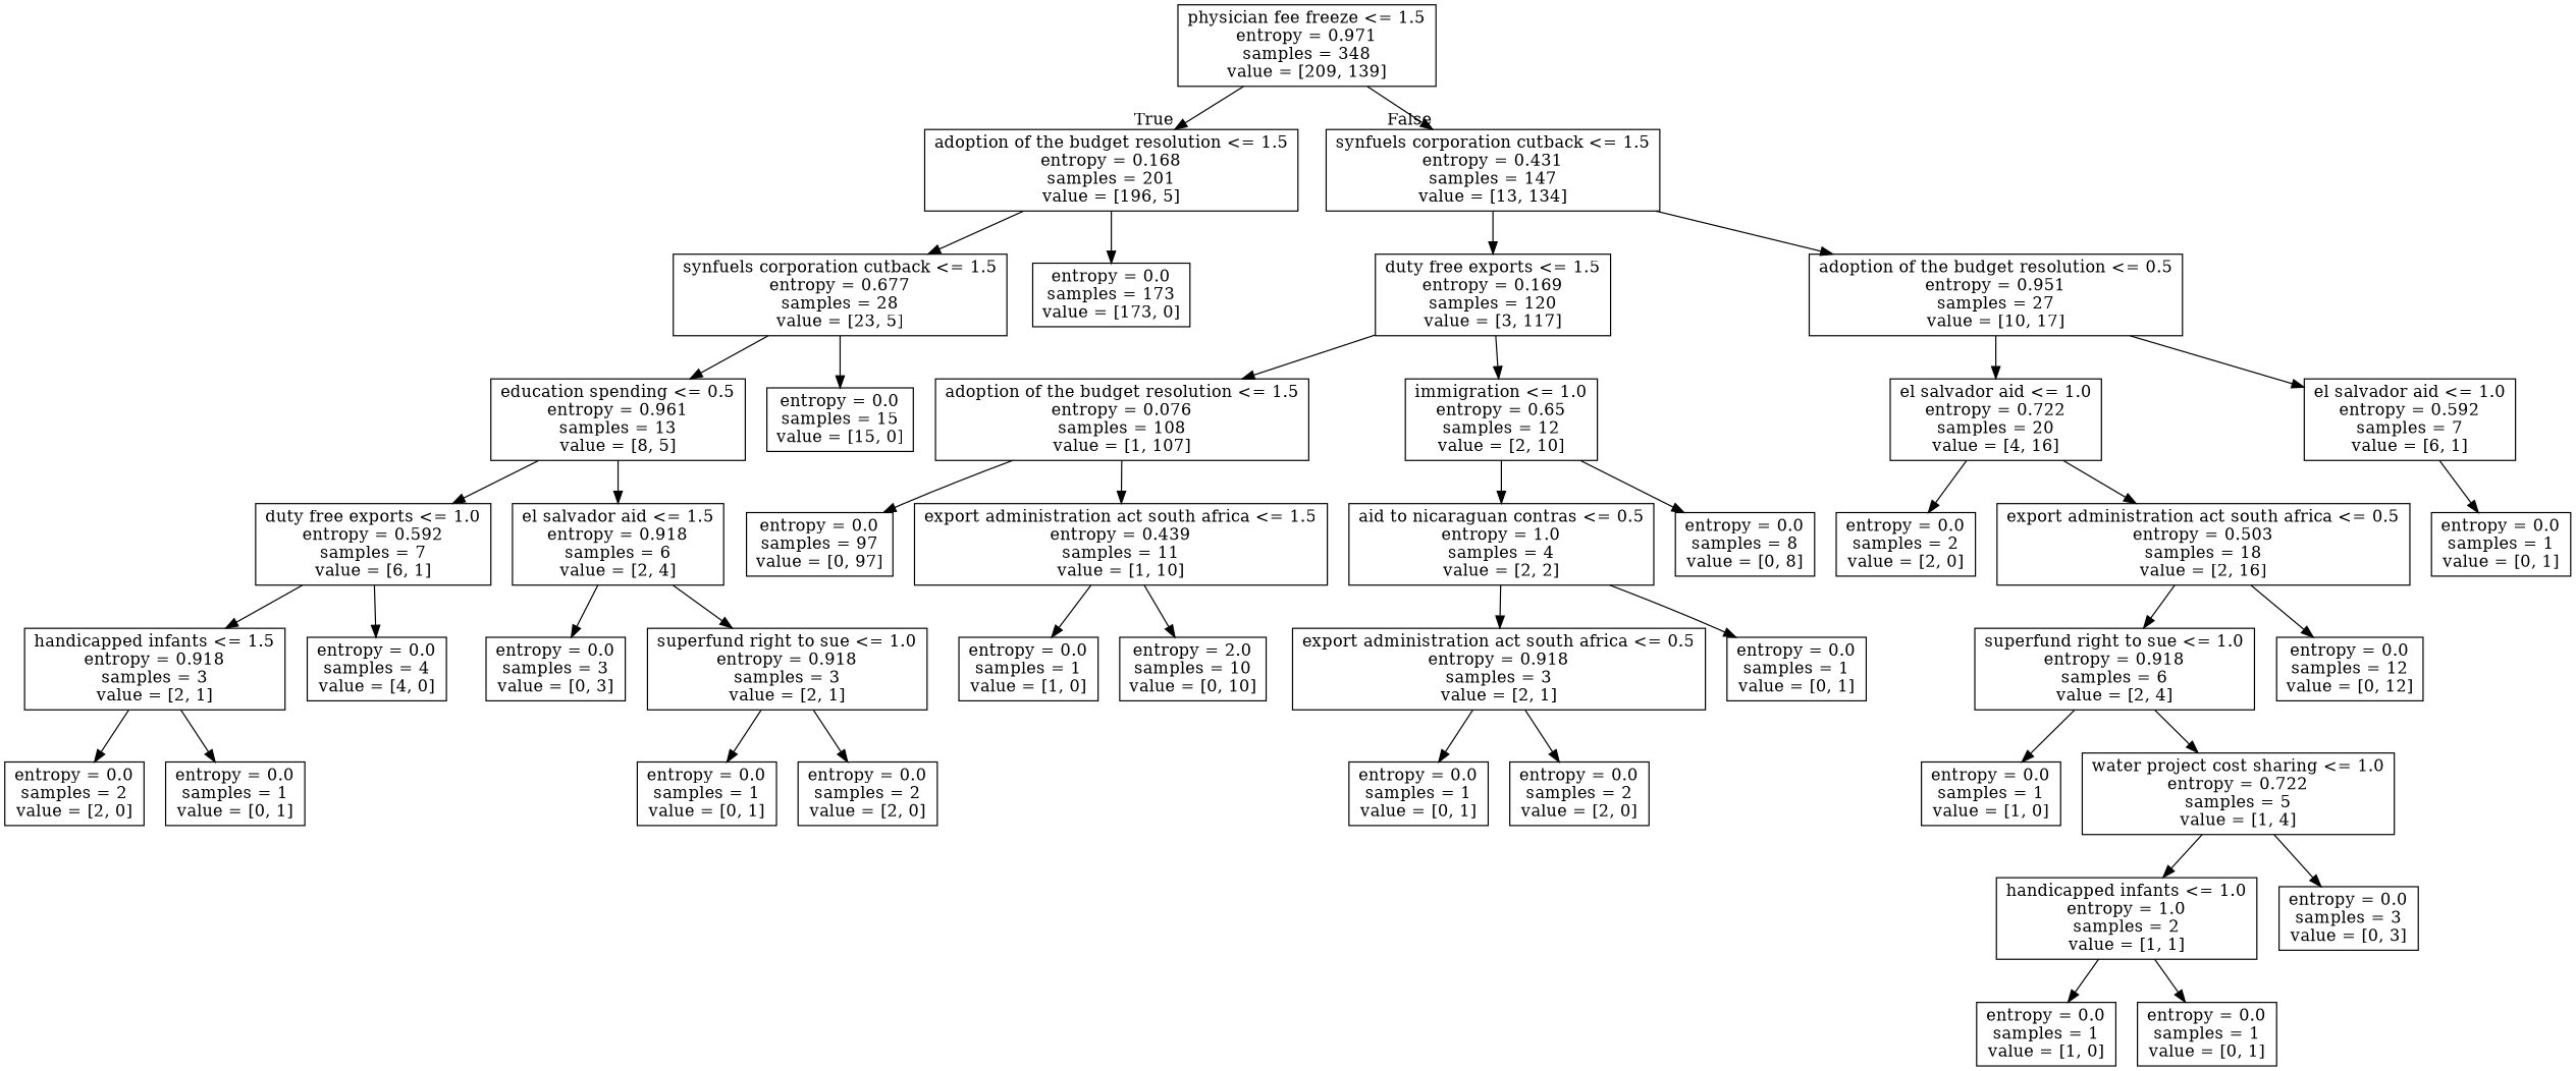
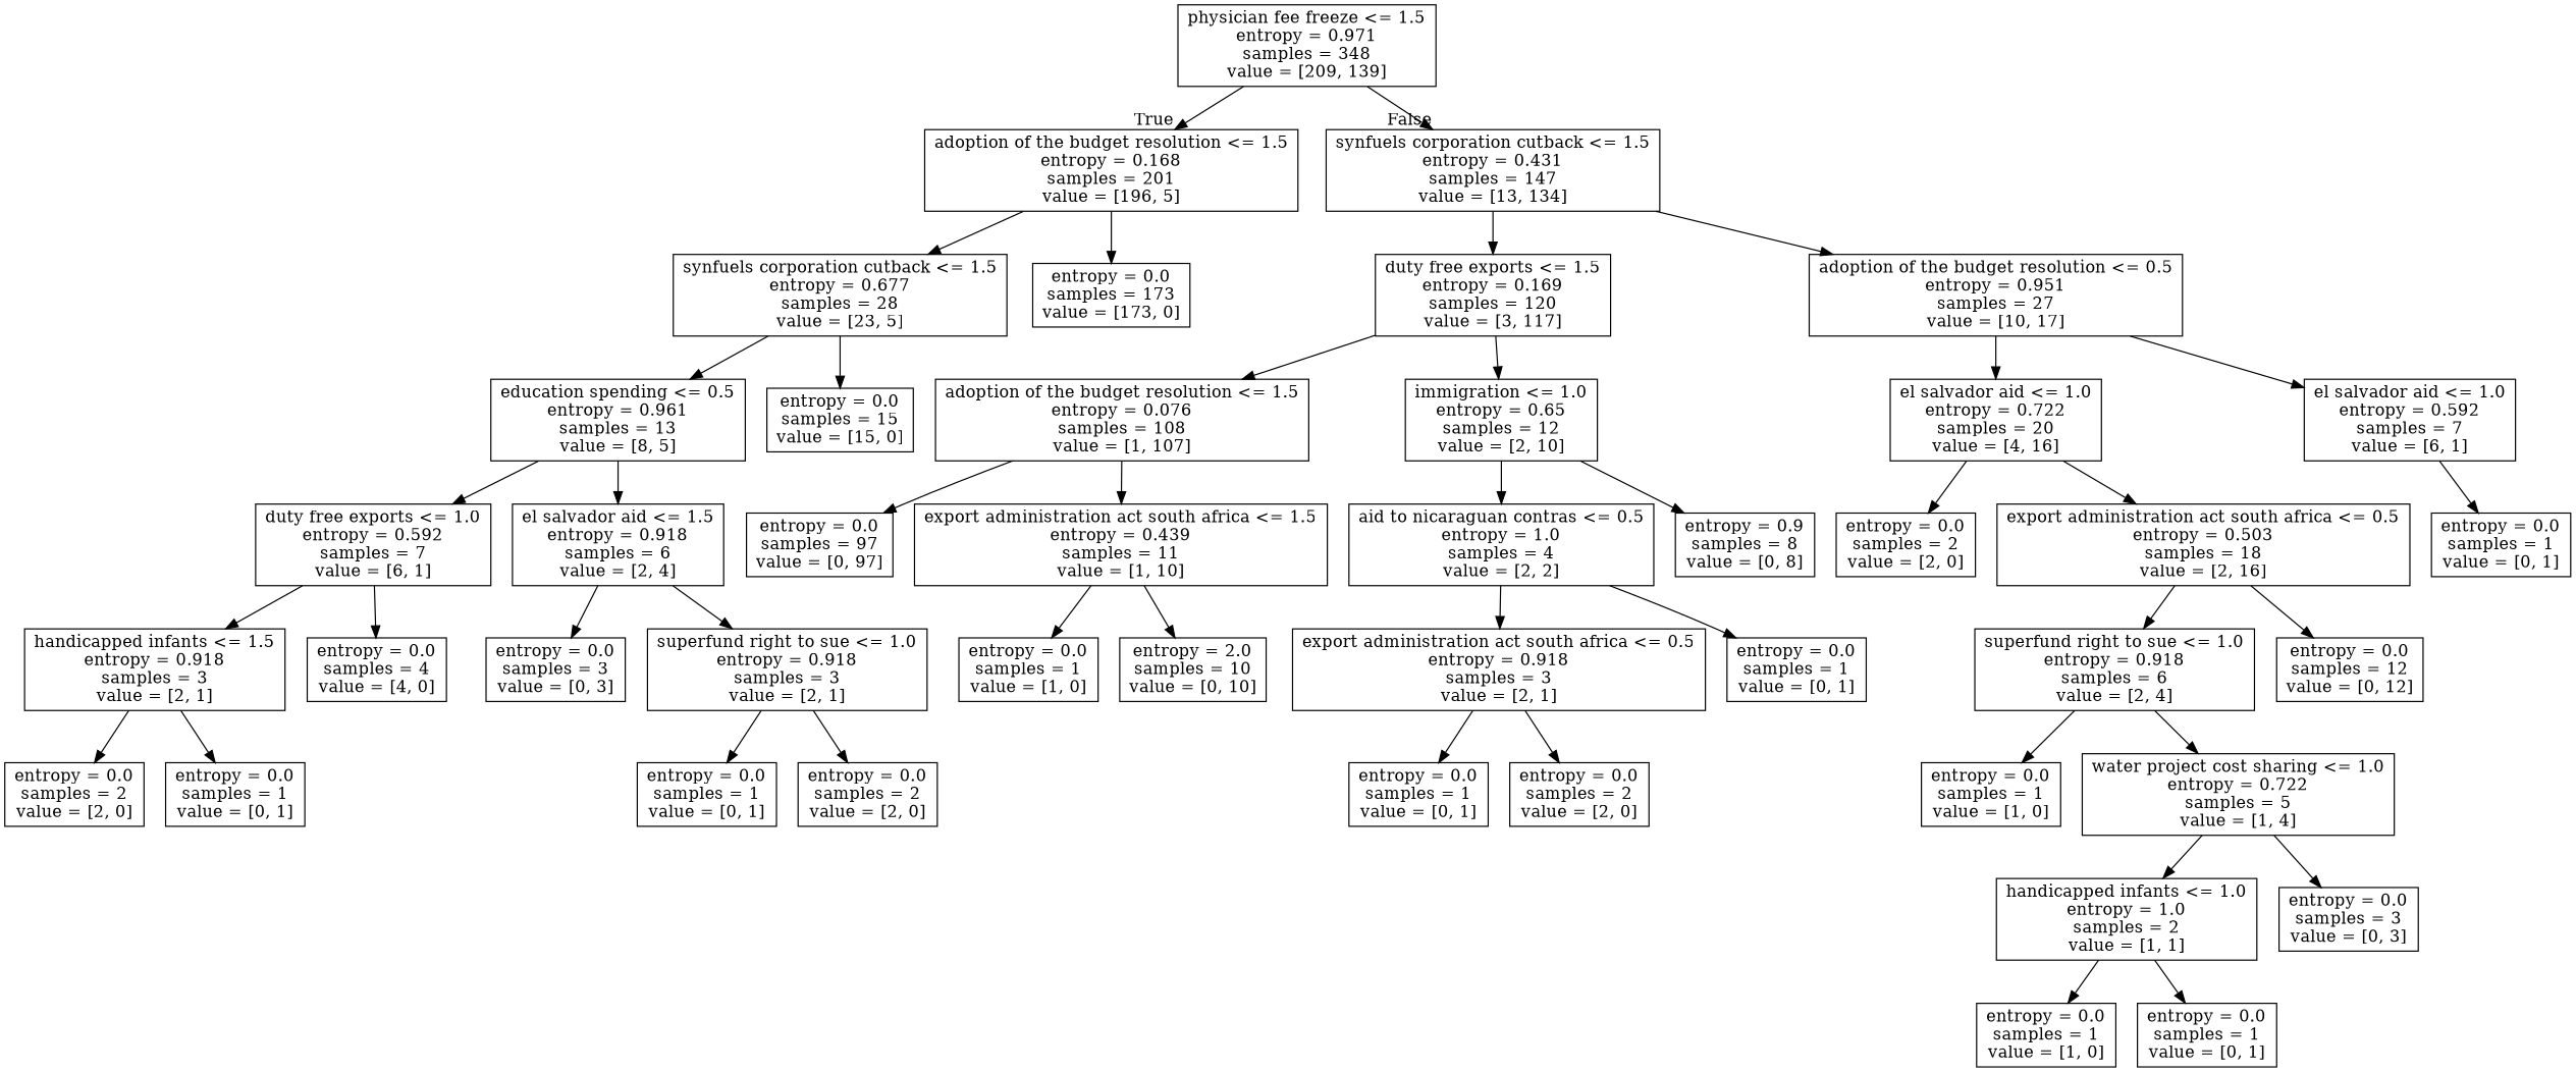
  digraph {
    node [shape=box]
    n1 [label="physician fee freeze <= 1.5\nentropy = 0.971\nsamples = 348\nvalue = [209, 139]"]
    n2 [label="adoption of the budget resolution <= 1.5\nentropy = 0.168\nsamples = 201\nvalue = [196, 5]"]
    n3 [label="synfuels corporation cutback <= 1.5\nentropy = 0.431\nsamples = 147\nvalue = [13, 134]"]
    n4 [label="synfuels corporation cutback <= 1.5\nentropy = 0.677\nsamples = 28\nvalue = [23, 5]"]
    n5 [label="entropy = 0.0\nsamples = 173\nvalue = [173, 0]"]
    n6 [label="duty free exports <= 1.5\nentropy = 0.169\nsamples = 120\nvalue = [3, 117]"]
    n7 [label="adoption of the budget resolution <= 0.5\nentropy = 0.951\nsamples = 27\nvalue = [10, 17]"]
    n8 [label="education spending <= 0.5\nentropy = 0.961\nsamples = 13\nvalue = [8, 5]"]
    n9 [label="entropy = 0.0\nsamples = 15\nvalue = [15, 0]"]
    n10 [label="duty free exports <= 1.0\nentropy = 0.592\nsamples = 7\nvalue = [6, 1]"]
    n11 [label="el salvador aid <= 1.5\nentropy = 0.918\nsamples = 6\nvalue = [2, 4]"]
    n12 [label="handicapped infants <= 1.5\nentropy = 0.918\nsamples = 3\nvalue = [2, 1]"]
    n13 [label="entropy = 0.0\nsamples = 4\nvalue = [4, 0]"]
    n14 [label="entropy = 0.0\nsamples = 3\nvalue = [0, 3]"]
    n15 [label="superfund right to sue <= 1.0\nentropy = 0.918\nsamples = 3\nvalue = [2, 1]"]
    n16 [label="entropy = 0.0\nsamples = 2\nvalue = [2, 0]"]
    n17 [label="entropy = 0.0\nsamples = 1\nvalue = [0, 1]"]
    n18 [label="entropy = 0.0\nsamples = 1\nvalue = [0, 1]"]
    n19 [label="entropy = 0.0\nsamples = 2\nvalue = [2, 0]"]
    n20 [label="adoption of the budget resolution <= 1.5\nentropy = 0.076\nsamples = 108\nvalue = [1, 107]"]
    n21 [label="immigration <= 1.0\nentropy = 0.65\nsamples = 12\nvalue = [2, 10]"]
    n22 [label="el salvador aid <= 1.0\nentropy = 0.722\nsamples = 20\nvalue = [4, 16]"]
    n23 [label="el salvador aid <= 1.0\nentropy = 0.592\nsamples = 7\nvalue = [6, 1]"]
    n24 [label="entropy = 0.0\nsamples = 97\nvalue = [0, 97]"]
    n25 [label="export administration act south africa <= 1.5\nentropy = 0.439\nsamples = 11\nvalue = [1, 10]"]
    n26 [label="aid to nicaraguan contras <= 0.5\nentropy = 1.0\nsamples = 4\nvalue = [2, 2]"]
-   n27 [label="entropy = 0.0\nsamples = 8\nvalue = [0, 8]"]
+   n27 [label="entropy = 0.9\nsamples = 8\nvalue = [0, 8]"]
    n28 [label="entropy = 0.0\nsamples = 1\nvalue = [1, 0]"]
    n29 [label="entropy = 2.0\nsamples = 10\nvalue = [0, 10]"]
    n30 [label="export administration act south africa <= 0.5\nentropy = 0.918\nsamples = 3\nvalue = [2, 1]"]
    n31 [label="entropy = 0.0\nsamples = 1\nvalue = [0, 1]"]
    n32 [label="entropy = 0.0\nsamples = 1\nvalue = [0, 1]"]
    n33 [label="entropy = 0.0\nsamples = 2\nvalue = [2, 0]"]
    n34 [label="entropy = 0.0\nsamples = 2\nvalue = [2, 0]"]
    n35 [label="export administration act south africa <= 0.5\nentropy = 0.503\nsamples = 18\nvalue = [2, 16]"]
    n36 [label="entropy = 0.0\nsamples = 1\nvalue = [0, 1]"]
    n37 [label="superfund right to sue <= 1.0\nentropy = 0.918\nsamples = 6\nvalue = [2, 4]"]
    n38 [label="entropy = 0.0\nsamples = 12\nvalue = [0, 12]"]
    n39 [label="entropy = 0.0\nsamples = 1\nvalue = [1, 0]"]
    n40 [label="water project cost sharing <= 1.0\nentropy = 0.722\nsamples = 5\nvalue = [1, 4]"]
    n41 [label="handicapped infants <= 1.0\nentropy = 1.0\nsamples = 2\nvalue = [1, 1]"]
    n42 [label="entropy = 0.0\nsamples = 3\nvalue = [0, 3]"]
    n43 [label="entropy = 0.0\nsamples = 1\nvalue = [1, 0]"]
    n44 [label="entropy = 0.0\nsamples = 1\nvalue = [0, 1]"]
    n1 -> n2 [headlabel=True labelangle=45 labeldistance=2.5]
    n1 -> n3 [headlabel=False labelangle=-45 labeldistance=2.5]
    n2 -> n4
    n2 -> n5
    n3 -> n6
    n3 -> n7
    n4 -> n8
    n4 -> n9
    n6 -> n20
    n6 -> n21
    n7 -> n22
    n7 -> n23
    n8 -> n10
    n8 -> n11
    n10 -> n12
    n10 -> n13
    n11 -> n14
    n11 -> n15
    n12 -> n16
    n12 -> n17
    n15 -> n18
    n15 -> n19
    n20 -> n24
    n20 -> n25
    n21 -> n26
    n21 -> n27
    n22 -> n34
    n22 -> n35
    n23 -> n36
    n25 -> n28
    n25 -> n29
    n26 -> n30
    n26 -> n31
    n30 -> n32
    n30 -> n33
    n35 -> n37
    n35 -> n38
    n37 -> n39
    n37 -> n40
    n40 -> n41
    n40 -> n42
    n41 -> n43
    n41 -> n44
  }
